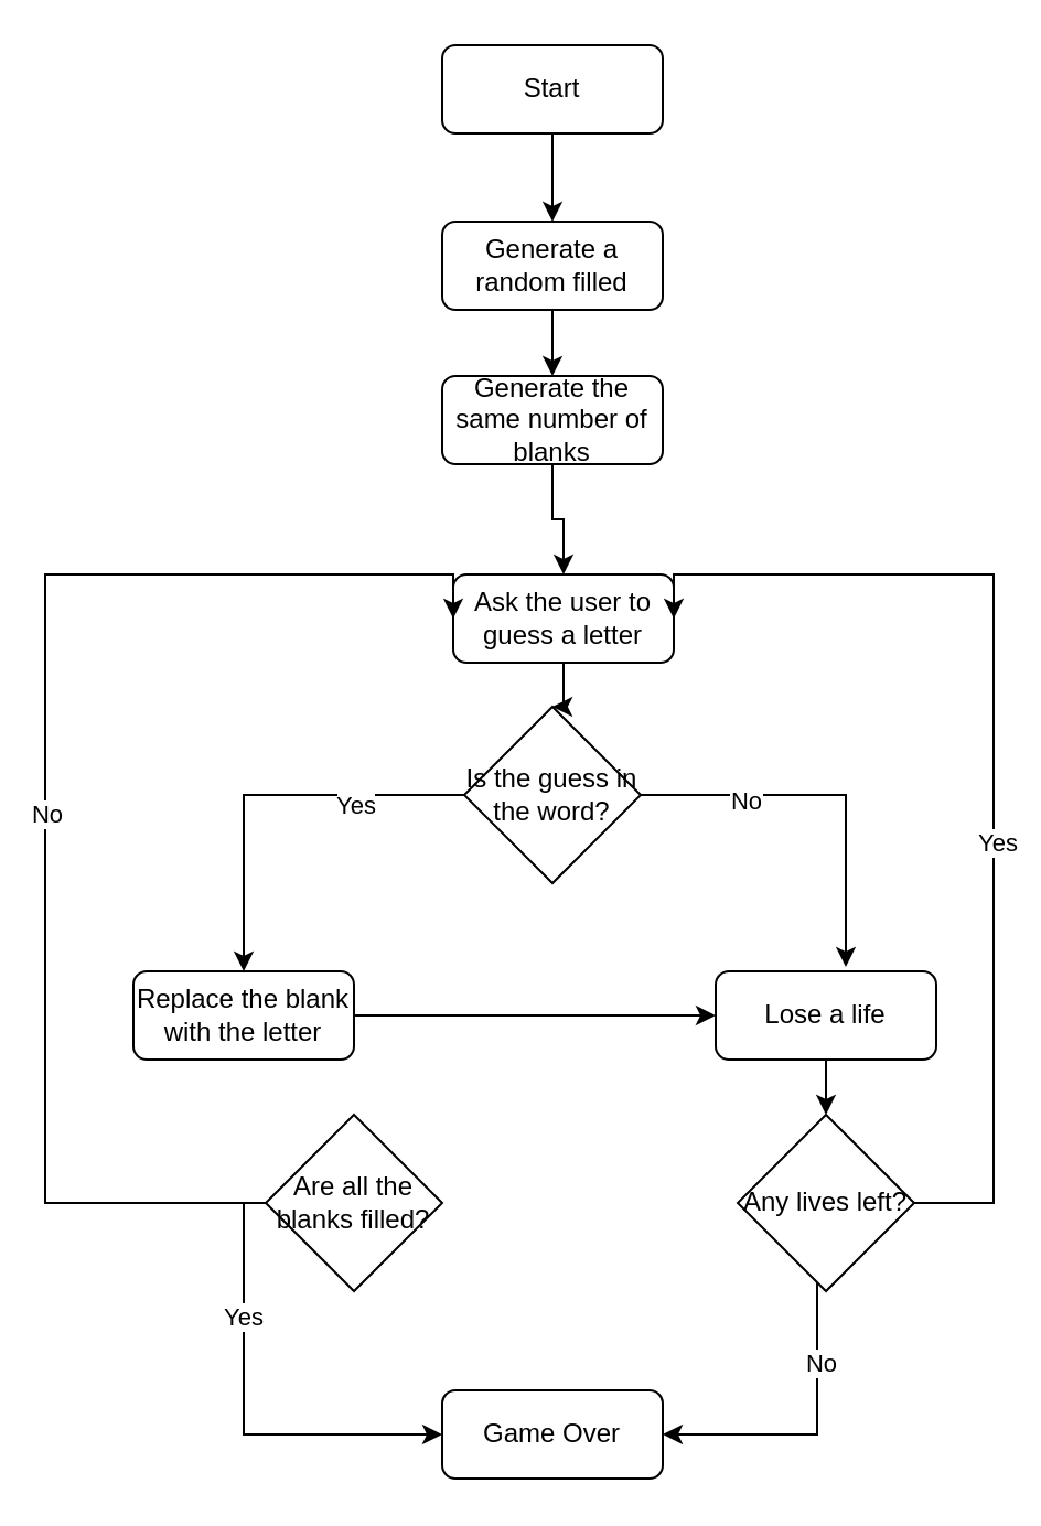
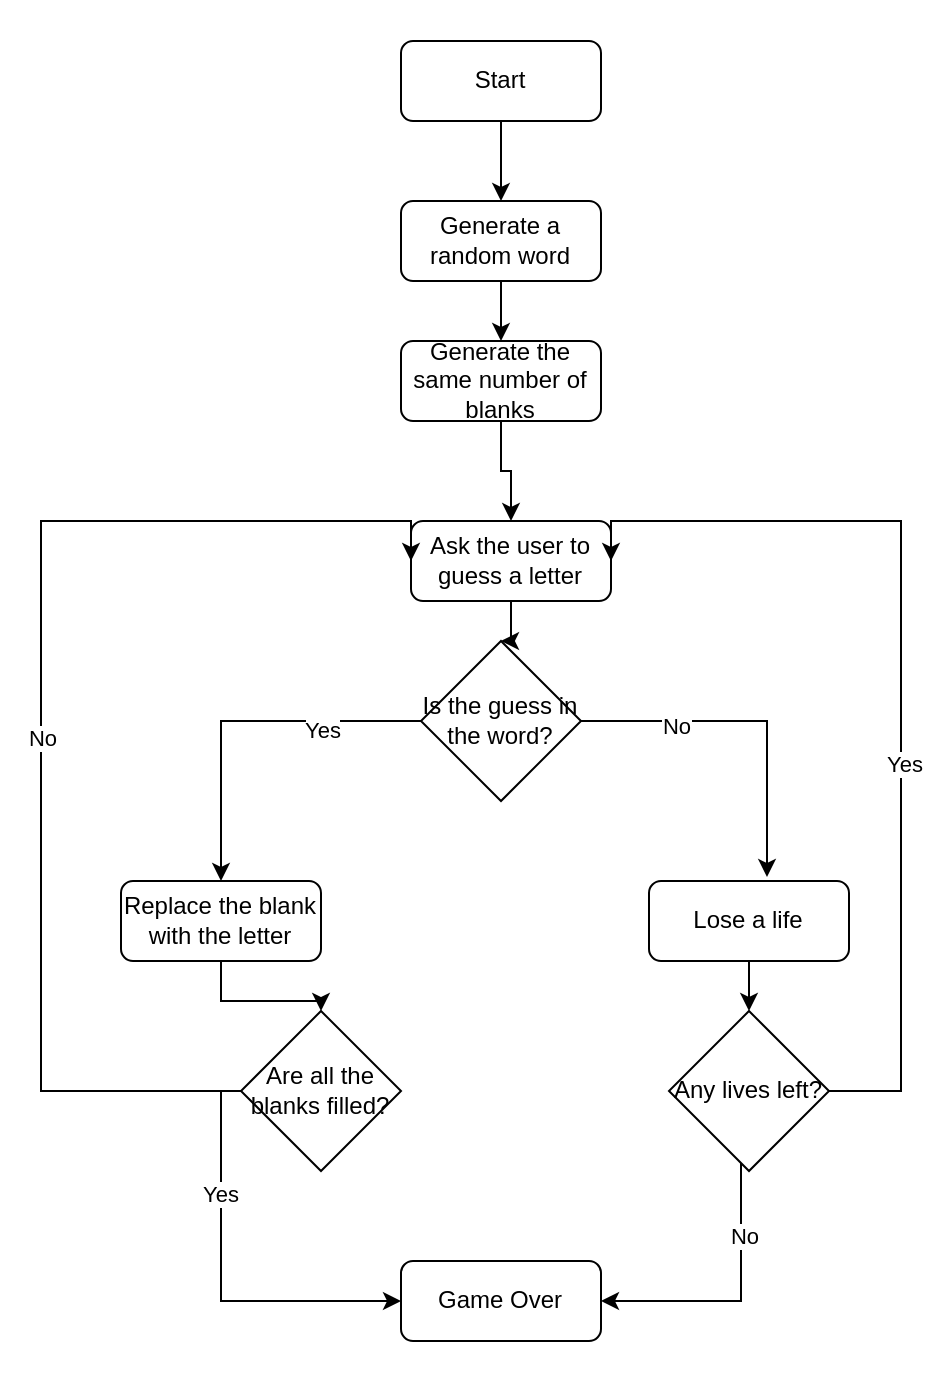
  <mxCell id="0" />
  <mxCell id="1" parent="0" />
  <mxCell id="2" value="" style="edgeStyle=orthogonalEdgeStyle;rounded=0;orthogonalLoop=1;jettySize=auto;html=1;" edge="1" parent="1" source="3" target="5"><mxGeometry relative="1" as="geometry" /></mxCell>
  <mxCell id="3" value="&lt;div&gt;Start&lt;/div&gt;" style="rounded=1;whiteSpace=wrap;html=1;" vertex="1" parent="1"><mxGeometry x="200" y="20" width="100" height="40" as="geometry" /></mxCell>
  <mxCell id="4" value="" style="edgeStyle=orthogonalEdgeStyle;rounded=0;orthogonalLoop=1;jettySize=auto;html=1;" edge="1" parent="1" source="5" target="7"><mxGeometry relative="1" as="geometry" /></mxCell>
- <mxCell id="5" value="Generate a random filled" style="rounded=1;whiteSpace=wrap;html=1;" vertex="1" parent="1"><mxGeometry x="200" y="100" width="100" height="40" as="geometry" /></mxCell>
+ <mxCell id="5" value="Generate a random word" style="rounded=1;whiteSpace=wrap;html=1;" vertex="1" parent="1"><mxGeometry x="200" y="100" width="100" height="40" as="geometry" /></mxCell>
  <mxCell id="6" value="" style="edgeStyle=orthogonalEdgeStyle;rounded=0;orthogonalLoop=1;jettySize=auto;html=1;" edge="1" parent="1" source="7" target="9"><mxGeometry relative="1" as="geometry" /></mxCell>
  <mxCell id="7" value="Generate the same number of blanks" style="rounded=1;whiteSpace=wrap;html=1;" vertex="1" parent="1"><mxGeometry x="200" y="170" width="100" height="40" as="geometry" /></mxCell>
  <mxCell id="8" value="" style="edgeStyle=orthogonalEdgeStyle;rounded=0;orthogonalLoop=1;jettySize=auto;html=1;" edge="1" parent="1" source="9" target="12"><mxGeometry relative="1" as="geometry" /></mxCell>
  <mxCell id="9" value="Ask the user to guess a letter" style="rounded=1;whiteSpace=wrap;html=1;" vertex="1" parent="1"><mxGeometry x="205" y="260" width="100" height="40" as="geometry" /></mxCell>
  <mxCell id="10" style="edgeStyle=orthogonalEdgeStyle;rounded=0;orthogonalLoop=1;jettySize=auto;html=1;entryX=0.5;entryY=0;entryDx=0;entryDy=0;" edge="1" parent="1" source="12" target="14"><mxGeometry relative="1" as="geometry" /></mxCell>
  <mxCell id="11" value="Yes" style="edgeLabel;html=1;align=center;verticalAlign=middle;resizable=0;points=[];" vertex="1" connectable="0" parent="10"><mxGeometry x="-0.444" y="4" relative="1" as="geometry"><mxPoint as="offset" /></mxGeometry></mxCell>
  <mxCell id="12" value="Is the guess in the word?" style="rhombus;whiteSpace=wrap;html=1;" vertex="1" parent="1"><mxGeometry x="210" y="320" width="80" height="80" as="geometry" /></mxCell>
- <mxCell id="13" value="" style="edgeStyle=orthogonalEdgeStyle;rounded=0;orthogonalLoop=1;jettySize=auto;html=1;" edge="1" parent="1" source="14" target="16"><mxGeometry relative="1" as="geometry" /></mxCell>
+ <mxCell id="13" value="" style="edgeStyle=orthogonalEdgeStyle;rounded=0;orthogonalLoop=1;jettySize=auto;html=1;" edge="1" parent="1" source="14" target="23"><mxGeometry relative="1" as="geometry" /></mxCell>
  <mxCell id="14" value="Replace the blank with the letter" style="rounded=1;whiteSpace=wrap;html=1;" vertex="1" parent="1"><mxGeometry x="60" y="440" width="100" height="40" as="geometry" /></mxCell>
  <mxCell id="15" value="" style="edgeStyle=orthogonalEdgeStyle;rounded=0;orthogonalLoop=1;jettySize=auto;html=1;" edge="1" parent="1" source="16" target="28"><mxGeometry relative="1" as="geometry" /></mxCell>
  <mxCell id="16" value="Lose a life" style="rounded=1;whiteSpace=wrap;html=1;" vertex="1" parent="1"><mxGeometry x="324" y="440" width="100" height="40" as="geometry" /></mxCell>
  <mxCell id="17" style="edgeStyle=orthogonalEdgeStyle;rounded=0;orthogonalLoop=1;jettySize=auto;html=1;entryX=0.59;entryY=-0.05;entryDx=0;entryDy=0;entryPerimeter=0;" edge="1" parent="1" source="12" target="16"><mxGeometry relative="1" as="geometry" /></mxCell>
  <mxCell id="18" value="No" style="edgeLabel;html=1;align=center;verticalAlign=middle;resizable=0;points=[];" vertex="1" connectable="0" parent="17"><mxGeometry x="-0.45" y="-2" relative="1" as="geometry"><mxPoint as="offset" /></mxGeometry></mxCell>
  <mxCell id="19" style="edgeStyle=orthogonalEdgeStyle;rounded=0;orthogonalLoop=1;jettySize=auto;html=1;entryX=0;entryY=0.5;entryDx=0;entryDy=0;" edge="1" parent="1" source="23" target="9"><mxGeometry relative="1" as="geometry"><Array as="points"><mxPoint x="20" y="545" /><mxPoint x="20" y="260" /></Array></mxGeometry></mxCell>
  <mxCell id="20" value="No" style="edgeLabel;html=1;align=center;verticalAlign=middle;resizable=0;points=[];" vertex="1" connectable="0" parent="19"><mxGeometry x="-0.06" relative="1" as="geometry"><mxPoint as="offset" /></mxGeometry></mxCell>
  <mxCell id="21" style="edgeStyle=orthogonalEdgeStyle;rounded=0;orthogonalLoop=1;jettySize=auto;html=1;entryX=0;entryY=0.5;entryDx=0;entryDy=0;" edge="1" parent="1" source="23" target="29"><mxGeometry relative="1" as="geometry"><Array as="points"><mxPoint x="110" y="650" /></Array></mxGeometry></mxCell>
  <mxCell id="22" value="Yes" style="edgeLabel;html=1;align=center;verticalAlign=middle;resizable=0;points=[];" vertex="1" connectable="0" parent="21"><mxGeometry x="-0.406" y="-1" relative="1" as="geometry"><mxPoint as="offset" /></mxGeometry></mxCell>
  <mxCell id="23" value="Are all the blanks filled?" style="rhombus;whiteSpace=wrap;html=1;" vertex="1" parent="1"><mxGeometry x="120" y="505" width="80" height="80" as="geometry" /></mxCell>
  <mxCell id="24" style="edgeStyle=orthogonalEdgeStyle;rounded=0;orthogonalLoop=1;jettySize=auto;html=1;entryX=1;entryY=0.5;entryDx=0;entryDy=0;" edge="1" parent="1" source="28" target="9"><mxGeometry relative="1" as="geometry"><Array as="points"><mxPoint x="450" y="545" /><mxPoint x="450" y="260" /></Array></mxGeometry></mxCell>
  <mxCell id="25" value="Yes" style="edgeLabel;html=1;align=center;verticalAlign=middle;resizable=0;points=[];" vertex="1" connectable="0" parent="24"><mxGeometry x="-0.176" y="-1" relative="1" as="geometry"><mxPoint as="offset" /></mxGeometry></mxCell>
  <mxCell id="26" style="edgeStyle=orthogonalEdgeStyle;rounded=0;orthogonalLoop=1;jettySize=auto;html=1;entryX=1;entryY=0.5;entryDx=0;entryDy=0;" edge="1" parent="1" source="28" target="29"><mxGeometry relative="1" as="geometry"><Array as="points"><mxPoint x="370" y="650" /></Array></mxGeometry></mxCell>
  <mxCell id="27" value="No" style="edgeLabel;html=1;align=center;verticalAlign=middle;resizable=0;points=[];" vertex="1" connectable="0" parent="26"><mxGeometry x="-0.482" y="1" relative="1" as="geometry"><mxPoint as="offset" /></mxGeometry></mxCell>
  <mxCell id="28" value="Any lives left?" style="rhombus;whiteSpace=wrap;html=1;" vertex="1" parent="1"><mxGeometry x="334" y="505" width="80" height="80" as="geometry" /></mxCell>
  <mxCell id="29" value="Game Over" style="rounded=1;whiteSpace=wrap;html=1;" vertex="1" parent="1"><mxGeometry x="200" y="630" width="100" height="40" as="geometry" /></mxCell>
